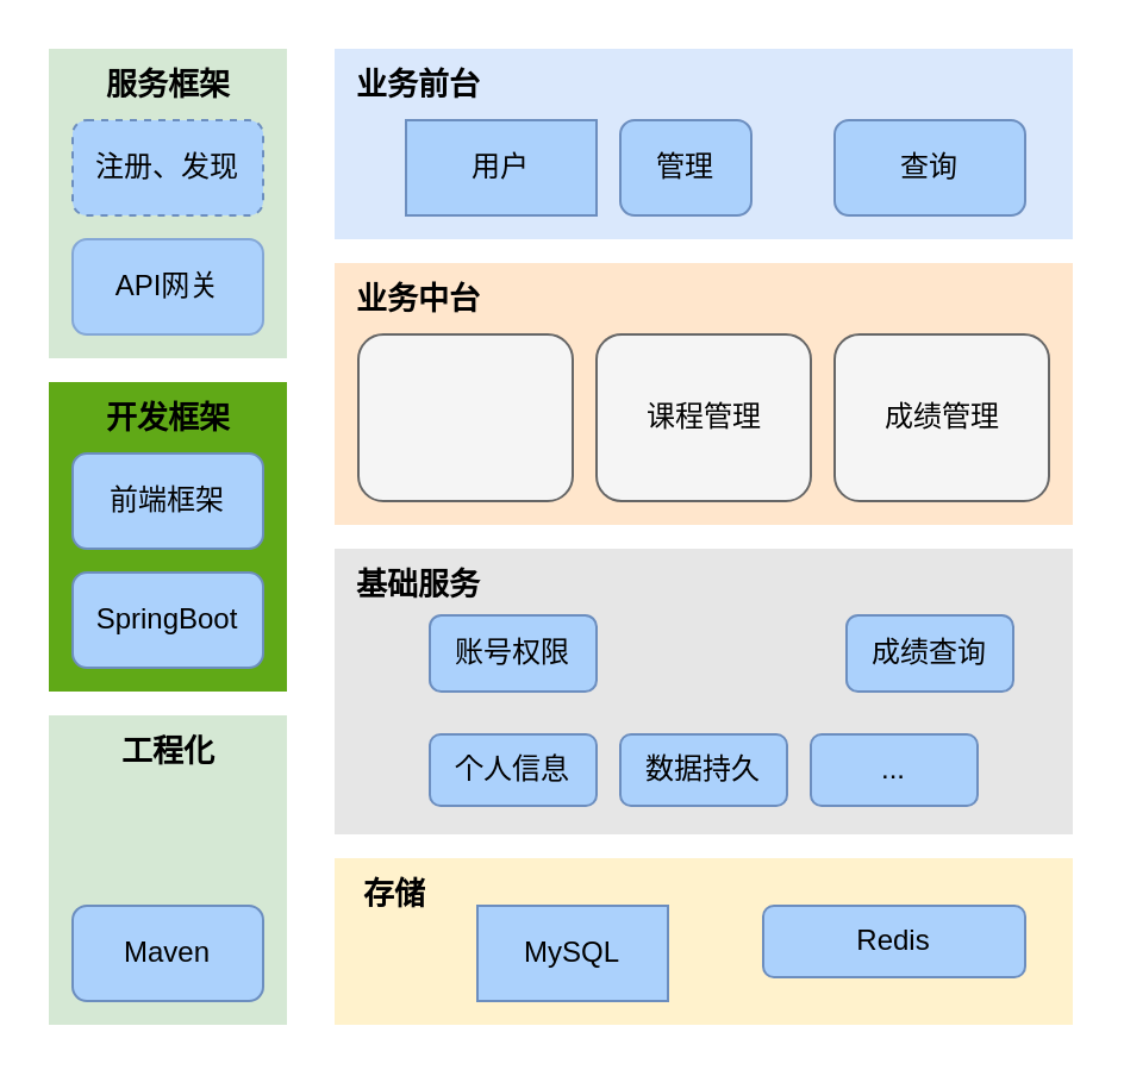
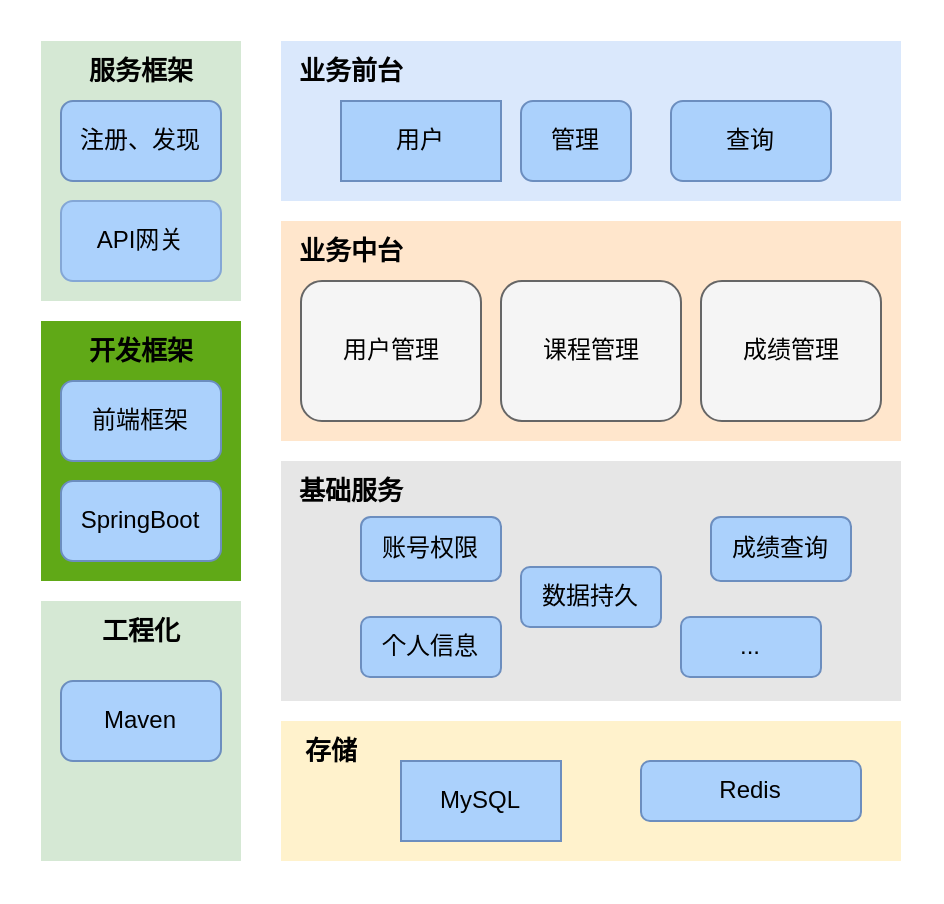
  <mxCell id="0" />
  <mxCell id="1" parent="0" />
  <mxCell id="2" value="" style="rounded=0;whiteSpace=wrap;html=1;fillColor=#fff2cc;strokeColor=none;fontFamily=Helvetica;" vertex="1" parent="1"><mxGeometry x="140" y="360" width="310" height="70" as="geometry" /></mxCell>
  <mxCell id="3" value="" style="rounded=0;whiteSpace=wrap;html=1;fillColor=#d5e8d4;strokeColor=none;fontFamily=Helvetica;" vertex="1" parent="1"><mxGeometry x="20" width="100" height="130" as="geometry" y="20" /></mxCell>
  <mxCell id="4" value="服务框架" style="text;html=1;align=center;verticalAlign=middle;resizable=0;points=[];autosize=1;strokeColor=none;fillColor=none;fontFamily=黑体;fontStyle=1;fontSize=13;" vertex="1" parent="1"><mxGeometry x="30" width="80" height="30" as="geometry" y="20" /></mxCell>
  <mxCell id="5" value="&lt;span style=&quot;&quot;&gt;API网关&lt;/span&gt;" style="rounded=1;whiteSpace=wrap;html=1;fontFamily=Helvetica;fillColor=#abd1fc;strokeColor=#84a7d6;" vertex="1" parent="1"><mxGeometry x="30" y="100" width="80" height="40" as="geometry" /></mxCell>
- <mxCell id="6" value="注册、发现" style="rounded=1;whiteSpace=wrap;html=1;fillColor=#ABD1FC;strokeColor=#6c8ebf;fontFamily=Helvetica;dashed=1;" vertex="1" parent="1"><mxGeometry x="30" y="50" width="80" height="40" as="geometry" /></mxCell>
+ <mxCell id="6" value="注册、发现" style="rounded=1;whiteSpace=wrap;html=1;fillColor=#ABD1FC;strokeColor=#6c8ebf;fontFamily=Helvetica;" vertex="1" parent="1"><mxGeometry x="30" y="50" width="80" height="40" as="geometry" /></mxCell>
  <mxCell id="7" value="" style="rounded=0;whiteSpace=wrap;html=1;fillColor=#60a917;fontColor=#ffffff;strokeColor=none;fontFamily=Helvetica;" vertex="1" parent="1"><mxGeometry x="20" y="160" width="100" height="130" as="geometry" /></mxCell>
  <mxCell id="8" value="开发框架" style="text;html=1;align=center;verticalAlign=middle;resizable=0;points=[];autosize=1;strokeColor=none;fillColor=none;fontFamily=黑体;fontStyle=1;fontSize=13;" vertex="1" parent="1"><mxGeometry x="30" y="160" width="80" height="30" as="geometry" /></mxCell>
  <mxCell id="9" value="&lt;span style=&quot;&quot;&gt;前端框架&lt;/span&gt;" style="rounded=1;whiteSpace=wrap;html=1;fillColor=#ABD1FC;strokeColor=#6c8ebf;fontFamily=Helvetica;" vertex="1" parent="1"><mxGeometry x="30" y="190" width="80" height="40" as="geometry" /></mxCell>
  <mxCell id="10" value="&lt;span style=&quot;&quot;&gt;SpringBoot&lt;/span&gt;" style="rounded=1;whiteSpace=wrap;html=1;fillColor=#ABD1FC;strokeColor=#6c8ebf;fontFamily=Helvetica;" vertex="1" parent="1"><mxGeometry x="30" y="240" width="80" height="40" as="geometry" /></mxCell>
  <mxCell id="11" value="" style="rounded=0;whiteSpace=wrap;html=1;fillColor=#d5e8d4;strokeColor=none;fontFamily=Helvetica;" vertex="1" parent="1"><mxGeometry x="20" y="300" width="100" height="130" as="geometry" /></mxCell>
  <mxCell id="12" value="工程化" style="text;html=1;align=center;verticalAlign=middle;resizable=0;points=[];autosize=1;strokeColor=none;fillColor=none;fontFamily=黑体;fontStyle=1;fontSize=13;" vertex="1" parent="1"><mxGeometry x="40" y="300" width="60" height="30" as="geometry" /></mxCell>
- <mxCell id="13" value="&lt;span style=&quot;&quot;&gt;Maven&lt;/span&gt;" style="rounded=1;whiteSpace=wrap;html=1;fillColor=#ABD1FC;strokeColor=#6c8ebf;fontFamily=Helvetica;" vertex="1" parent="1"><mxGeometry x="30" y="380" width="80" height="40" as="geometry" /></mxCell>
+ <mxCell id="13" value="&lt;span style=&quot;&quot;&gt;Maven&lt;/span&gt;" style="rounded=1;whiteSpace=wrap;html=1;fillColor=#ABD1FC;strokeColor=#6c8ebf;fontFamily=Helvetica;" vertex="1" parent="1"><mxGeometry x="30" y="340" width="80" height="40" as="geometry" /></mxCell>
  <mxCell id="14" value="存储" style="text;html=1;align=center;verticalAlign=middle;resizable=0;points=[];autosize=1;strokeColor=none;fillColor=none;fontFamily=黑体;fontStyle=1;fontSize=13;" vertex="1" parent="1"><mxGeometry x="140" y="360" width="50" height="30" as="geometry" /></mxCell>
  <mxCell id="15" value="&lt;span style=&quot;&quot;&gt;MySQL&lt;/span&gt;" style="whiteSpace=wrap;html=1;fillColor=#ABD1FC;strokeColor=#6c8ebf;fontFamily=Helvetica;rounded=0;" vertex="1" parent="1"><mxGeometry x="200" y="380" width="80" height="40" as="geometry" /></mxCell>
  <mxCell id="16" value="&lt;span style=&quot;&quot;&gt;Redis&lt;/span&gt;" style="rounded=1;whiteSpace=wrap;html=1;fillColor=#ABD1FC;strokeColor=#6c8ebf;fontFamily=Helvetica;" vertex="1" parent="1"><mxGeometry x="320" y="380" width="110" height="30" as="geometry" /></mxCell>
  <mxCell id="17" value="" style="rounded=0;whiteSpace=wrap;html=1;fillColor=#ffe6cc;strokeColor=none;fontFamily=Helvetica;" vertex="1" parent="1"><mxGeometry x="140" y="110" width="310" height="110" as="geometry" /></mxCell>
  <mxCell id="18" value="业务中台" style="text;html=1;align=center;verticalAlign=middle;resizable=0;points=[];autosize=1;strokeColor=none;fillColor=none;fontFamily=黑体;fontStyle=1;fontSize=13;" vertex="1" parent="1"><mxGeometry x="135" y="110" width="80" height="30" as="geometry" /></mxCell>
  <mxCell id="19" value="" style="rounded=1;whiteSpace=wrap;html=1;fillColor=#f5f5f5;strokeColor=#666666;fontColor=#333333;fontFamily=Helvetica;" vertex="1" parent="1"><mxGeometry x="150" y="140" width="90" height="70" as="geometry" /></mxCell>
+ <mxCell id="20" value="用户管理" style="text;html=1;align=center;verticalAlign=middle;resizable=0;points=[];autosize=1;strokeColor=none;fillColor=none;fontFamily=Helvetica;" vertex="1" parent="1"><mxGeometry x="160" y="160" width="70" height="30" as="geometry" /></mxCell>
  <mxCell id="21" value="" style="rounded=1;whiteSpace=wrap;html=1;fillColor=#f5f5f5;strokeColor=#666666;fontColor=#333333;fontFamily=Helvetica;" vertex="1" parent="1"><mxGeometry x="250" y="140" width="90" height="70" as="geometry" /></mxCell>
  <mxCell id="22" value="课程管理" style="text;html=1;align=center;verticalAlign=middle;resizable=0;points=[];autosize=1;strokeColor=none;fillColor=none;fontFamily=Helvetica;" vertex="1" parent="1"><mxGeometry x="260" y="160" width="70" height="30" as="geometry" /></mxCell>
  <mxCell id="23" value="" style="rounded=1;whiteSpace=wrap;html=1;fillColor=#f5f5f5;strokeColor=#666666;fontColor=#333333;fontFamily=Helvetica;" vertex="1" parent="1"><mxGeometry x="350" y="140" width="90" height="70" as="geometry" /></mxCell>
  <mxCell id="24" value="成绩管理" style="text;html=1;align=center;verticalAlign=middle;resizable=0;points=[];autosize=1;strokeColor=none;fillColor=none;fontFamily=Helvetica;" vertex="1" parent="1"><mxGeometry x="360" y="160" width="70" height="30" as="geometry" /></mxCell>
  <mxCell id="25" value="" style="rounded=0;whiteSpace=wrap;html=1;fillColor=#dae8fc;strokeColor=none;fontFamily=Helvetica;" vertex="1" parent="1"><mxGeometry x="140" width="310" height="80" as="geometry" y="20" /></mxCell>
  <mxCell id="26" value="业务前台" style="text;html=1;align=center;verticalAlign=middle;resizable=0;points=[];autosize=1;strokeColor=none;fillColor=none;fontFamily=黑体;fontStyle=1;fontSize=13;" vertex="1" parent="1"><mxGeometry x="135" width="80" height="30" as="geometry" y="20" /></mxCell>
  <mxCell id="27" value="&lt;span style=&quot;&quot;&gt;用户&lt;/span&gt;" style="whiteSpace=wrap;html=1;fillColor=#ABD1FC;strokeColor=#6c8ebf;fontFamily=Helvetica;rounded=0;" vertex="1" parent="1"><mxGeometry x="170" y="50" width="80" height="40" as="geometry" /></mxCell>
  <mxCell id="28" value="&lt;span style=&quot;&quot;&gt;管理&lt;/span&gt;" style="rounded=1;whiteSpace=wrap;html=1;fillColor=#ABD1FC;strokeColor=#6c8ebf;fontFamily=Helvetica;" vertex="1" parent="1"><mxGeometry x="260" y="50" width="55" height="40" as="geometry" /></mxCell>
- <mxCell id="29" value="&lt;span style=&quot;&quot;&gt;查询&lt;/span&gt;" style="rounded=1;whiteSpace=wrap;html=1;fillColor=#ABD1FC;strokeColor=#6c8ebf;fontFamily=Helvetica;" vertex="1" parent="1"><mxGeometry x="350" y="50" width="80" height="40" as="geometry" /></mxCell>
+ <mxCell id="29" value="&lt;span style=&quot;&quot;&gt;查询&lt;/span&gt;" style="rounded=1;whiteSpace=wrap;html=1;fillColor=#ABD1FC;strokeColor=#6c8ebf;fontFamily=Helvetica;" vertex="1" parent="1"><mxGeometry x="335" y="50" width="80" height="40" as="geometry" /></mxCell>
  <mxCell id="30" value="" style="rounded=0;whiteSpace=wrap;html=1;fillColor=#E6E6E6;strokeColor=none;fontFamily=Helvetica;" vertex="1" parent="1"><mxGeometry x="140" y="230" width="310" height="120" as="geometry" /></mxCell>
  <mxCell id="31" value="基础服务" style="text;html=1;align=center;verticalAlign=middle;resizable=0;points=[];autosize=1;strokeColor=none;fillColor=none;fontFamily=黑体;fontStyle=1;fontSize=13;" vertex="1" parent="1"><mxGeometry x="135" y="230" width="80" height="30" as="geometry" /></mxCell>
  <mxCell id="32" value="&lt;span style=&quot;border-color: var(--border-color);&quot;&gt;账号权限&lt;/span&gt;&lt;span style=&quot;border-color: var(--border-color); color: rgba(0, 0, 0, 0); font-size: 0px; text-align: start;&quot;&gt;%3CmxGraphModel%3E%3Croot%3E%3CmxCell%20id%3D%220%22%2F%3E%3CmxCell%20id%3D%221%22%20parent%3D%220%22%2F%3E%3CmxCell%20id%3D%222%22%20value%3D%22%26lt%3Bspan%20style%3D%26quot%3B%26quot%3B%26gt%3B%E7%94%A8%E6%88%B7%26lt%3B%2Fspan%26gt%3B%22%20style%3D%22rounded%3D1%3BwhiteSpace%3Dwrap%3Bhtml%3D1%3B%22%20vertex%3D%221%22%20parent%3D%221%22%3E%3CmxGeometry%20x%3D%22-240%22%20y%3D%22190%22%20width%3D%2280%22%20height%3D%2240%22%20as%3D%22geometry%22%2F%3E%3C%2FmxCell%3E%3C%2Froot%3E%3C%2FmxGraphModel%3E&lt;/span&gt;" style="rounded=1;whiteSpace=wrap;html=1;fillColor=#ABD1FC;strokeColor=#6c8ebf;fontFamily=Helvetica;" vertex="1" parent="1"><mxGeometry x="180" y="258" width="70" height="32" as="geometry" /></mxCell>
  <mxCell id="33" value="成绩查询" style="rounded=1;whiteSpace=wrap;html=1;fillColor=#ABD1FC;strokeColor=#6c8ebf;fontFamily=Helvetica;" vertex="1" parent="1"><mxGeometry x="355" y="258" width="70" height="32" as="geometry" /></mxCell>
  <mxCell id="34" value="个人信息" style="rounded=1;whiteSpace=wrap;html=1;fillColor=#ABD1FC;strokeColor=#6c8ebf;fontFamily=Helvetica;" vertex="1" parent="1"><mxGeometry x="180" y="308" width="70" height="30" as="geometry" /></mxCell>
- <mxCell id="35" value="数据持久" style="rounded=1;whiteSpace=wrap;html=1;fillColor=#ABD1FC;strokeColor=#6c8ebf;fontFamily=Helvetica;" vertex="1" parent="1"><mxGeometry x="260" y="308" width="70" height="30" as="geometry" /></mxCell>
+ <mxCell id="35" value="数据持久" style="rounded=1;whiteSpace=wrap;html=1;fillColor=#ABD1FC;strokeColor=#6c8ebf;fontFamily=Helvetica;" vertex="1" parent="1"><mxGeometry x="260" y="283" width="70" height="30" as="geometry" /></mxCell>
  <mxCell id="36" value="..." style="rounded=1;whiteSpace=wrap;html=1;fillColor=#ABD1FC;strokeColor=#6c8ebf;fontFamily=Helvetica;" vertex="1" parent="1"><mxGeometry x="340" y="308" width="70" height="30" as="geometry" /></mxCell>
